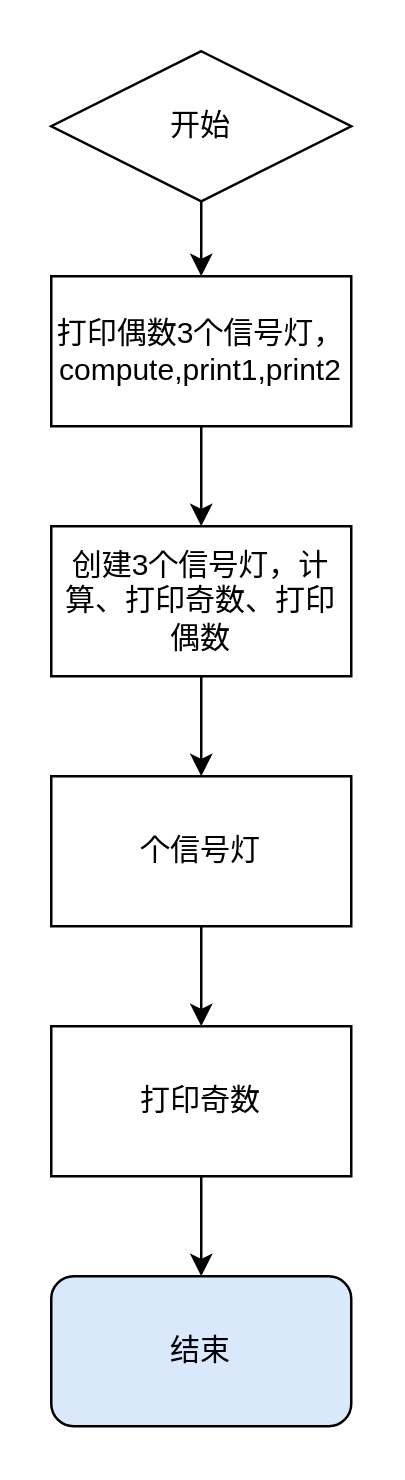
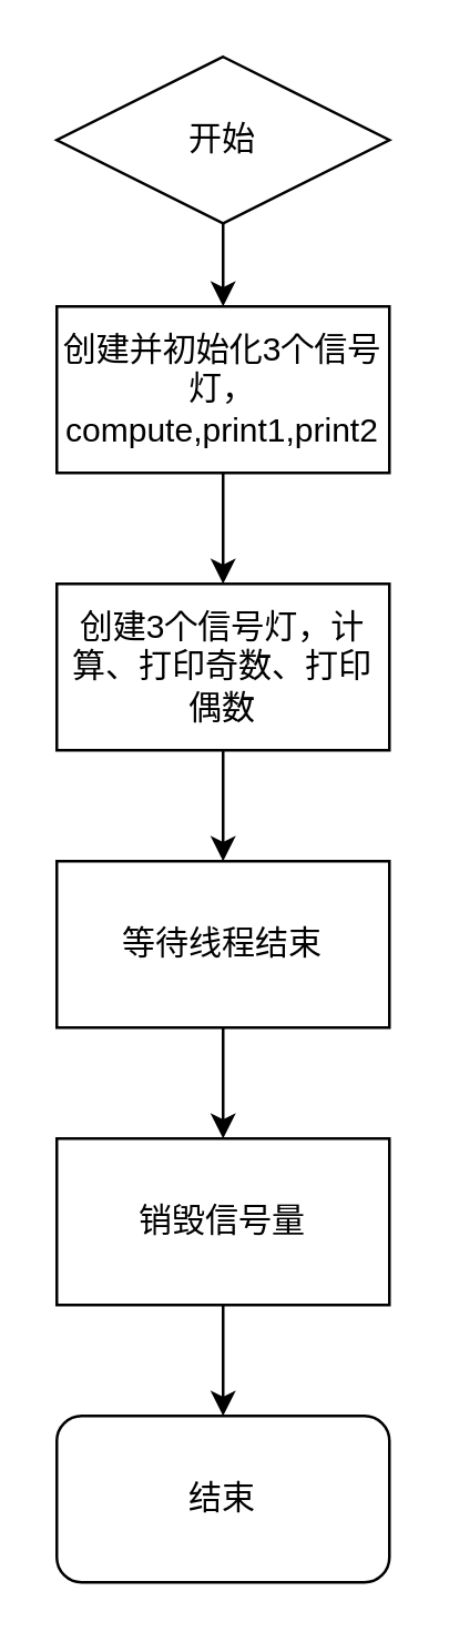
  <mxCell id="0" />
  <mxCell id="1" parent="0" />
  <mxCell id="2" style="edgeStyle=orthogonalEdgeStyle;rounded=0;orthogonalLoop=1;jettySize=auto;html=1;exitX=0.5;exitY=1;exitDx=0;exitDy=0;" parent="1" source="3" edge="1"><mxGeometry relative="1" as="geometry"><mxPoint x="80" y="110" as="targetPoint" /></mxGeometry></mxCell>
  <mxCell id="3" value="开始" style="rhombus;whiteSpace=wrap;html=1;" parent="1" vertex="1"><mxGeometry x="20" y="20" width="120" height="60" as="geometry" /></mxCell>
  <mxCell id="4" style="edgeStyle=orthogonalEdgeStyle;rounded=0;orthogonalLoop=1;jettySize=auto;html=1;exitX=0.5;exitY=1;exitDx=0;exitDy=0;" parent="1" source="5" edge="1"><mxGeometry relative="1" as="geometry"><mxPoint x="80" y="210" as="targetPoint" /></mxGeometry></mxCell>
- <mxCell id="5" value="打印偶数3个信号灯，compute,print1,print2" style="rounded=0;whiteSpace=wrap;html=1;" parent="1" vertex="1"><mxGeometry x="20" y="110" width="120" height="60" as="geometry" /></mxCell>
+ <mxCell id="5" value="创建并初始化3个信号灯，compute,print1,print2" style="rounded=0;whiteSpace=wrap;html=1;" parent="1" vertex="1"><mxGeometry x="20" y="110" width="120" height="60" as="geometry" /></mxCell>
  <mxCell id="6" style="edgeStyle=orthogonalEdgeStyle;rounded=0;orthogonalLoop=1;jettySize=auto;html=1;exitX=0.5;exitY=1;exitDx=0;exitDy=0;" parent="1" source="7" edge="1"><mxGeometry relative="1" as="geometry"><mxPoint x="80" y="310" as="targetPoint" /></mxGeometry></mxCell>
  <mxCell id="7" value="创建3个信号灯，计算、打印奇数、打印偶数" style="rounded=0;whiteSpace=wrap;html=1;" parent="1" vertex="1"><mxGeometry x="20" y="210" width="120" height="60" as="geometry" /></mxCell>
  <mxCell id="8" style="edgeStyle=orthogonalEdgeStyle;rounded=0;orthogonalLoop=1;jettySize=auto;html=1;exitX=0.5;exitY=1;exitDx=0;exitDy=0;" parent="1" source="9" edge="1"><mxGeometry relative="1" as="geometry"><mxPoint x="80" y="410" as="targetPoint" /></mxGeometry></mxCell>
- <mxCell id="9" value="个信号灯" style="rounded=0;whiteSpace=wrap;html=1;" parent="1" vertex="1"><mxGeometry x="20" y="310" width="120" height="60" as="geometry" /></mxCell>
+ <mxCell id="9" value="等待线程结束" style="rounded=0;whiteSpace=wrap;html=1;" parent="1" vertex="1"><mxGeometry x="20" y="310" width="120" height="60" as="geometry" /></mxCell>
  <mxCell id="10" style="edgeStyle=orthogonalEdgeStyle;rounded=0;orthogonalLoop=1;jettySize=auto;html=1;exitX=0.5;exitY=1;exitDx=0;exitDy=0;" parent="1" source="11" edge="1"><mxGeometry relative="1" as="geometry"><mxPoint x="80" y="510" as="targetPoint" /></mxGeometry></mxCell>
- <mxCell id="11" value="打印奇数" style="rounded=0;whiteSpace=wrap;html=1;" parent="1" vertex="1"><mxGeometry x="20" y="410" width="120" height="60" as="geometry" /></mxCell>
- <mxCell id="12" value="结束" style="rounded=1;whiteSpace=wrap;html=1;fillColor=#dae8fc;" parent="1" vertex="1"><mxGeometry x="20" y="510" width="120" height="60" as="geometry" /></mxCell>
+ <mxCell id="11" value="销毁信号量" style="rounded=0;whiteSpace=wrap;html=1;" parent="1" vertex="1"><mxGeometry x="20" y="410" width="120" height="60" as="geometry" /></mxCell>
+ <mxCell id="12" value="结束" style="rounded=1;whiteSpace=wrap;html=1;" parent="1" vertex="1"><mxGeometry x="20" y="510" width="120" height="60" as="geometry" /></mxCell>
